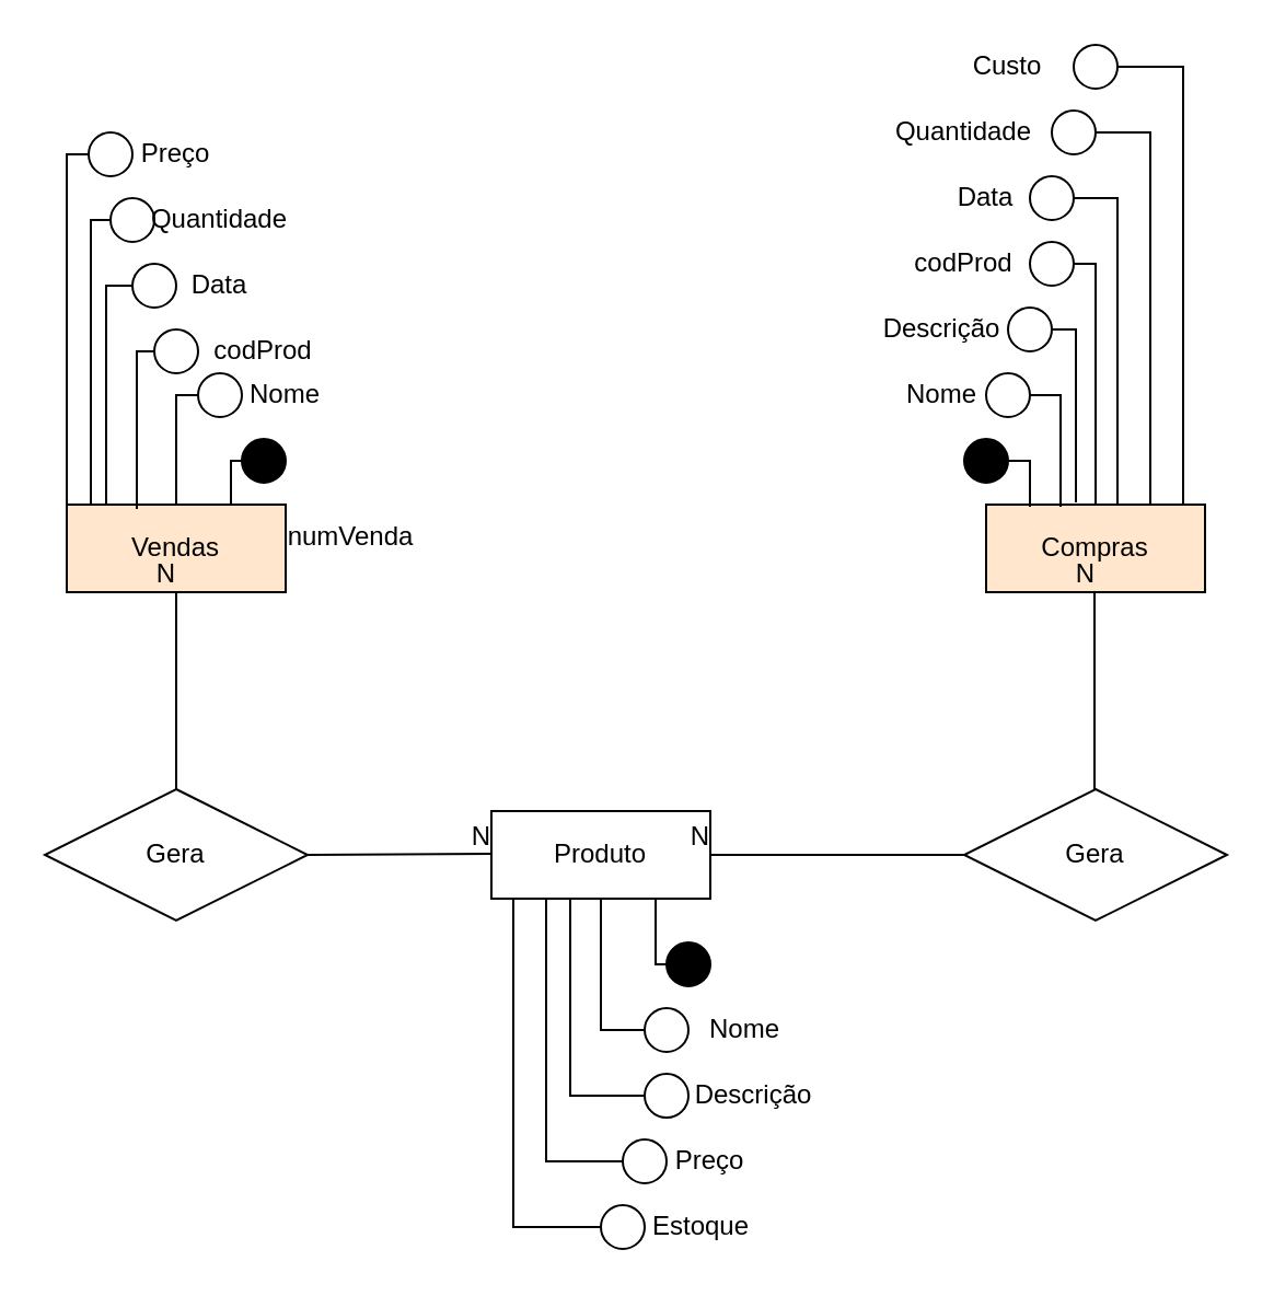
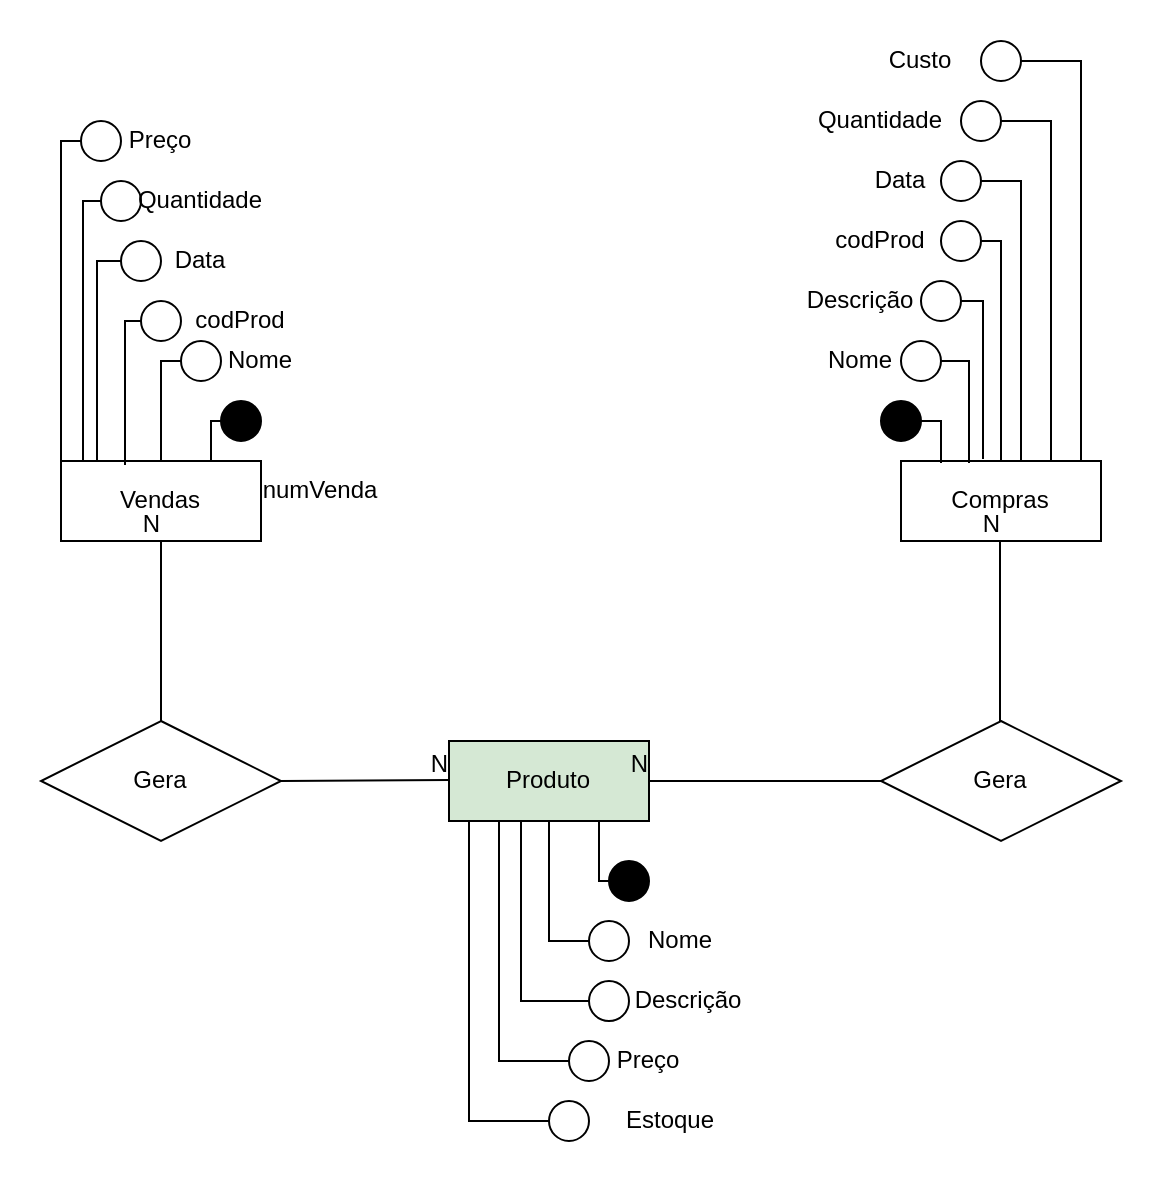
  <mxCell id="0" />
  <mxCell id="1" parent="0" />
  <mxCell id="2" value="Gera" style="shape=rhombus;perimeter=rhombusPerimeter;whiteSpace=wrap;html=1;align=center;" parent="1" vertex="1"><mxGeometry x="440" y="360" width="120" height="60" as="geometry" /></mxCell>
- <mxCell id="3" value="Vendas" style="whiteSpace=wrap;html=1;align=center;fillColor=#ffe6cc;" parent="1" vertex="1"><mxGeometry x="30" y="230" width="100" height="40" as="geometry" /></mxCell>
+ <mxCell id="3" value="Vendas" style="whiteSpace=wrap;html=1;align=center;" parent="1" vertex="1"><mxGeometry x="30" y="230" width="100" height="40" as="geometry" /></mxCell>
  <mxCell id="4" value="" style="endArrow=none;html=1;rounded=0;entryX=0.5;entryY=1;entryDx=0;entryDy=0;exitX=0.5;exitY=0;exitDx=0;exitDy=0;" parent="1" source="8" target="3" edge="1"><mxGeometry relative="1" as="geometry"><mxPoint x="80" y="350" as="sourcePoint" /><mxPoint x="184" y="320" as="targetPoint" /><Array as="points" /></mxGeometry></mxCell>
  <mxCell id="5" value="N" style="resizable=0;html=1;align=right;verticalAlign=bottom;" parent="4" connectable="0" vertex="1"><mxGeometry x="1" relative="1" as="geometry" /></mxCell>
- <mxCell id="6" value="Compras" style="whiteSpace=wrap;html=1;align=center;fillColor=#ffe6cc;" parent="1" vertex="1"><mxGeometry x="450" y="230" width="100" height="40" as="geometry" /></mxCell>
- <mxCell id="7" value="Produto" style="whiteSpace=wrap;html=1;align=center;" parent="1" vertex="1"><mxGeometry x="224" y="370" width="100" height="40" as="geometry" /></mxCell>
+ <mxCell id="6" value="Compras" style="whiteSpace=wrap;html=1;align=center;" parent="1" vertex="1"><mxGeometry x="450" y="230" width="100" height="40" as="geometry" /></mxCell>
+ <mxCell id="7" value="Produto" style="whiteSpace=wrap;html=1;align=center;fillColor=#d5e8d4;" parent="1" vertex="1"><mxGeometry x="224" y="370" width="100" height="40" as="geometry" /></mxCell>
  <mxCell id="8" value="Gera" style="shape=rhombus;perimeter=rhombusPerimeter;whiteSpace=wrap;html=1;align=center;" parent="1" vertex="1"><mxGeometry x="20" y="360" width="120" height="60" as="geometry" /></mxCell>
  <mxCell id="9" value="" style="endArrow=none;html=1;rounded=0;exitX=0;exitY=0.5;exitDx=0;exitDy=0;entryX=1;entryY=0.5;entryDx=0;entryDy=0;" parent="1" source="2" edge="1" target="7"><mxGeometry relative="1" as="geometry"><mxPoint x="393" y="389" as="sourcePoint" /><mxPoint x="330" y="389" as="targetPoint" /></mxGeometry></mxCell>
  <mxCell id="10" value="N" style="resizable=0;html=1;align=right;verticalAlign=bottom;" parent="9" connectable="0" vertex="1"><mxGeometry x="1" relative="1" as="geometry" /></mxCell>
  <mxCell id="11" value="" style="endArrow=none;html=1;rounded=0;exitX=1;exitY=0.5;exitDx=0;exitDy=0;" parent="1" source="8" edge="1"><mxGeometry relative="1" as="geometry"><mxPoint x="70" y="390" as="sourcePoint" /><mxPoint x="224" y="389.5" as="targetPoint" /></mxGeometry></mxCell>
  <mxCell id="12" value="N" style="resizable=0;html=1;align=right;verticalAlign=bottom;" parent="11" connectable="0" vertex="1"><mxGeometry x="1" relative="1" as="geometry" /></mxCell>
  <mxCell id="13" style="edgeStyle=orthogonalEdgeStyle;rounded=0;orthogonalLoop=1;jettySize=auto;html=1;exitX=0;exitY=0.5;exitDx=0;exitDy=0;entryX=0.75;entryY=1;entryDx=0;entryDy=0;endArrow=none;endFill=0;" parent="1" source="14" target="7" edge="1"><mxGeometry relative="1" as="geometry" /></mxCell>
  <mxCell id="14" value="" style="ellipse;whiteSpace=wrap;html=1;aspect=fixed;fillColor=#000000;" parent="1" vertex="1"><mxGeometry x="304" y="430" width="20" height="20" as="geometry" /></mxCell>
  <mxCell id="15" style="edgeStyle=orthogonalEdgeStyle;rounded=0;orthogonalLoop=1;jettySize=auto;html=1;exitX=0;exitY=0.5;exitDx=0;exitDy=0;entryX=0.5;entryY=1;entryDx=0;entryDy=0;endArrow=none;endFill=0;" parent="1" source="16" target="7" edge="1"><mxGeometry relative="1" as="geometry" /></mxCell>
  <mxCell id="16" value="" style="ellipse;whiteSpace=wrap;html=1;aspect=fixed;fillColor=#FFFFFF;" parent="1" vertex="1"><mxGeometry x="294" y="460" width="20" height="20" as="geometry" /></mxCell>
  <mxCell id="17" value="Nome" style="text;html=1;strokeColor=none;fillColor=none;align=center;verticalAlign=middle;whiteSpace=wrap;rounded=0;" parent="1" vertex="1"><mxGeometry x="320" y="460" width="40" height="20" as="geometry" /></mxCell>
  <mxCell id="18" style="edgeStyle=orthogonalEdgeStyle;rounded=0;orthogonalLoop=1;jettySize=auto;html=1;exitX=0;exitY=0.5;exitDx=0;exitDy=0;entryX=0.25;entryY=1;entryDx=0;entryDy=0;endArrow=none;endFill=0;" parent="1" source="19" target="7" edge="1"><mxGeometry relative="1" as="geometry" /></mxCell>
  <mxCell id="19" value="" style="ellipse;whiteSpace=wrap;html=1;aspect=fixed;fillColor=#FFFFFF;" parent="1" vertex="1"><mxGeometry x="284" y="520" width="20" height="20" as="geometry" /></mxCell>
  <mxCell id="20" value="Preço" style="text;html=1;strokeColor=none;fillColor=none;align=center;verticalAlign=middle;whiteSpace=wrap;rounded=0;" parent="1" vertex="1"><mxGeometry x="304" y="520" width="40" height="20" as="geometry" /></mxCell>
- <mxCell id="21" value="Estoque" style="text;html=1;strokeColor=none;fillColor=none;align=center;verticalAlign=middle;whiteSpace=wrap;rounded=0;" parent="1" vertex="1"><mxGeometry x="300" y="550" width="40" height="20" as="geometry" /></mxCell>
+ <mxCell id="21" value="Estoque" style="text;html=1;strokeColor=none;fillColor=none;align=center;verticalAlign=middle;whiteSpace=wrap;rounded=0;" parent="1" vertex="1"><mxGeometry x="315" y="550" width="40" height="20" as="geometry" /></mxCell>
  <mxCell id="22" style="edgeStyle=orthogonalEdgeStyle;rounded=0;orthogonalLoop=1;jettySize=auto;html=1;exitX=0;exitY=0.5;exitDx=0;exitDy=0;entryX=0.1;entryY=1;entryDx=0;entryDy=0;endArrow=none;endFill=0;entryPerimeter=0;" parent="1" source="23" target="7" edge="1"><mxGeometry relative="1" as="geometry" /></mxCell>
  <mxCell id="23" value="" style="ellipse;whiteSpace=wrap;html=1;aspect=fixed;fillColor=#FFFFFF;" parent="1" vertex="1"><mxGeometry x="274" y="550" width="20" height="20" as="geometry" /></mxCell>
  <mxCell id="24" value="" style="endArrow=none;html=1;rounded=0;entryX=0.5;entryY=1;entryDx=0;entryDy=0;exitX=0.5;exitY=0;exitDx=0;exitDy=0;" parent="1" edge="1"><mxGeometry relative="1" as="geometry"><mxPoint x="499.5" y="360" as="sourcePoint" /><mxPoint x="499.5" y="270" as="targetPoint" /><Array as="points" /></mxGeometry></mxCell>
  <mxCell id="25" value="N" style="resizable=0;html=1;align=right;verticalAlign=bottom;" parent="24" connectable="0" vertex="1"><mxGeometry x="1" relative="1" as="geometry" /></mxCell>
  <mxCell id="26" style="edgeStyle=orthogonalEdgeStyle;rounded=0;orthogonalLoop=1;jettySize=auto;html=1;exitX=1;exitY=0.5;exitDx=0;exitDy=0;endArrow=none;endFill=0;" parent="1" source="27" edge="1"><mxGeometry relative="1" as="geometry"><mxPoint x="470" y="231" as="targetPoint" /><Array as="points"><mxPoint x="470" y="210" /><mxPoint x="470" y="231" /></Array></mxGeometry></mxCell>
  <mxCell id="27" value="" style="ellipse;whiteSpace=wrap;html=1;aspect=fixed;fillColor=#000000;" parent="1" vertex="1"><mxGeometry x="440" y="200" width="20" height="20" as="geometry" /></mxCell>
  <mxCell id="28" style="edgeStyle=orthogonalEdgeStyle;rounded=0;orthogonalLoop=1;jettySize=auto;html=1;exitX=1;exitY=0.5;exitDx=0;exitDy=0;entryX=0.34;entryY=0.025;entryDx=0;entryDy=0;endArrow=none;endFill=0;entryPerimeter=0;" parent="1" source="29" target="6" edge="1"><mxGeometry relative="1" as="geometry"><Array as="points"><mxPoint x="484" y="180" /></Array></mxGeometry></mxCell>
  <mxCell id="29" value="" style="ellipse;whiteSpace=wrap;html=1;aspect=fixed;fillColor=#FFFFFF;" parent="1" vertex="1"><mxGeometry x="450" y="170" width="20" height="20" as="geometry" /></mxCell>
  <mxCell id="30" value="Nome" style="text;html=1;strokeColor=none;fillColor=none;align=center;verticalAlign=middle;whiteSpace=wrap;rounded=0;" parent="1" vertex="1"><mxGeometry x="410" y="170" width="40" height="20" as="geometry" /></mxCell>
  <mxCell id="31" style="edgeStyle=orthogonalEdgeStyle;rounded=0;orthogonalLoop=1;jettySize=auto;html=1;exitX=1;exitY=0.5;exitDx=0;exitDy=0;endArrow=none;endFill=0;" parent="1" source="32" edge="1" target="6"><mxGeometry relative="1" as="geometry"><mxPoint x="500" y="228" as="targetPoint" /><Array as="points"><mxPoint x="500" y="120" /></Array></mxGeometry></mxCell>
  <mxCell id="32" value="" style="ellipse;whiteSpace=wrap;html=1;aspect=fixed;fillColor=#FFFFFF;" parent="1" vertex="1"><mxGeometry x="470" y="110" width="20" height="20" as="geometry" /></mxCell>
  <mxCell id="33" value="codProd" style="text;html=1;strokeColor=none;fillColor=none;align=center;verticalAlign=middle;whiteSpace=wrap;rounded=0;" parent="1" vertex="1"><mxGeometry x="420" y="110" width="40" height="20" as="geometry" /></mxCell>
  <mxCell id="34" style="edgeStyle=orthogonalEdgeStyle;rounded=0;orthogonalLoop=1;jettySize=auto;html=1;exitX=1;exitY=0.5;exitDx=0;exitDy=0;endArrow=none;endFill=0;" parent="1" source="35" edge="1"><mxGeometry relative="1" as="geometry"><Array as="points"><mxPoint x="510" y="90" /></Array><mxPoint x="510" y="230" as="targetPoint" /></mxGeometry></mxCell>
  <mxCell id="35" value="" style="ellipse;whiteSpace=wrap;html=1;aspect=fixed;fillColor=#FFFFFF;" parent="1" vertex="1"><mxGeometry x="470" y="80" width="20" height="20" as="geometry" /></mxCell>
  <mxCell id="36" value="Quantidade" style="text;html=1;strokeColor=none;fillColor=none;align=center;verticalAlign=middle;whiteSpace=wrap;rounded=0;" parent="1" vertex="1"><mxGeometry x="420" y="50" width="40" height="20" as="geometry" /></mxCell>
  <mxCell id="37" style="edgeStyle=orthogonalEdgeStyle;rounded=0;orthogonalLoop=1;jettySize=auto;html=1;exitX=1;exitY=0.5;exitDx=0;exitDy=0;entryX=0.75;entryY=0;entryDx=0;entryDy=0;endArrow=none;endFill=0;" parent="1" source="38" target="6" edge="1"><mxGeometry relative="1" as="geometry" /></mxCell>
  <mxCell id="38" value="" style="ellipse;whiteSpace=wrap;html=1;aspect=fixed;fillColor=#FFFFFF;" parent="1" vertex="1"><mxGeometry x="480" y="50" width="20" height="20" as="geometry" /></mxCell>
  <mxCell id="39" value="Custo" style="text;html=1;strokeColor=none;fillColor=none;align=center;verticalAlign=middle;whiteSpace=wrap;rounded=0;" parent="1" vertex="1"><mxGeometry x="440" y="20" width="40" height="20" as="geometry" /></mxCell>
  <mxCell id="40" style="edgeStyle=orthogonalEdgeStyle;rounded=0;orthogonalLoop=1;jettySize=auto;html=1;exitX=0;exitY=0.5;exitDx=0;exitDy=0;entryX=0.75;entryY=0;entryDx=0;entryDy=0;endArrow=none;endFill=0;" parent="1" source="41" target="3" edge="1"><mxGeometry relative="1" as="geometry" /></mxCell>
  <mxCell id="41" value="" style="ellipse;whiteSpace=wrap;html=1;aspect=fixed;fillColor=#000000;" parent="1" vertex="1"><mxGeometry x="110" y="200" width="20" height="20" as="geometry" /></mxCell>
  <mxCell id="42" style="edgeStyle=orthogonalEdgeStyle;rounded=0;orthogonalLoop=1;jettySize=auto;html=1;exitX=0;exitY=0.5;exitDx=0;exitDy=0;entryX=0.5;entryY=0;entryDx=0;entryDy=0;endArrow=none;endFill=0;" parent="1" source="43" target="3" edge="1"><mxGeometry relative="1" as="geometry"><Array as="points"><mxPoint x="80" y="180" /></Array></mxGeometry></mxCell>
  <mxCell id="43" value="" style="ellipse;whiteSpace=wrap;html=1;aspect=fixed;fillColor=#FFFFFF;" parent="1" vertex="1"><mxGeometry x="90" y="170" width="20" height="20" as="geometry" /></mxCell>
  <mxCell id="44" style="edgeStyle=orthogonalEdgeStyle;rounded=0;orthogonalLoop=1;jettySize=auto;html=1;exitX=0;exitY=0.5;exitDx=0;exitDy=0;entryX=0.32;entryY=0.05;entryDx=0;entryDy=0;entryPerimeter=0;endArrow=none;endFill=0;" parent="1" source="45" target="3" edge="1"><mxGeometry relative="1" as="geometry"><Array as="points"><mxPoint x="62" y="160" /></Array></mxGeometry></mxCell>
  <mxCell id="45" value="" style="ellipse;whiteSpace=wrap;html=1;aspect=fixed;fillColor=#FFFFFF;" parent="1" vertex="1"><mxGeometry x="70" y="150" width="20" height="20" as="geometry" /></mxCell>
  <mxCell id="46" style="edgeStyle=orthogonalEdgeStyle;rounded=0;orthogonalLoop=1;jettySize=auto;html=1;exitX=0;exitY=0.5;exitDx=0;exitDy=0;entryX=0.18;entryY=0;entryDx=0;entryDy=0;entryPerimeter=0;endArrow=none;endFill=0;" parent="1" source="47" target="3" edge="1"><mxGeometry relative="1" as="geometry"><Array as="points"><mxPoint x="48" y="130" /></Array></mxGeometry></mxCell>
  <mxCell id="47" value="" style="ellipse;whiteSpace=wrap;html=1;aspect=fixed;fillColor=#FFFFFF;" parent="1" vertex="1"><mxGeometry x="60" y="120" width="20" height="20" as="geometry" /></mxCell>
  <mxCell id="48" style="edgeStyle=orthogonalEdgeStyle;rounded=0;orthogonalLoop=1;jettySize=auto;html=1;exitX=0;exitY=0.5;exitDx=0;exitDy=0;endArrow=none;endFill=0;" parent="1" source="49" edge="1"><mxGeometry relative="1" as="geometry"><mxPoint x="41" y="230" as="targetPoint" /><Array as="points"><mxPoint x="41" y="100" /></Array></mxGeometry></mxCell>
  <mxCell id="49" value="" style="ellipse;whiteSpace=wrap;html=1;aspect=fixed;fillColor=#FFFFFF;" parent="1" vertex="1"><mxGeometry x="50" y="90" width="20" height="20" as="geometry" /></mxCell>
  <mxCell id="50" value="numVenda" style="text;html=1;strokeColor=none;fillColor=none;align=center;verticalAlign=middle;whiteSpace=wrap;rounded=0;" parent="1" vertex="1"><mxGeometry x="140" y="235" width="40" height="20" as="geometry" /></mxCell>
  <mxCell id="51" value="Nome" style="text;html=1;strokeColor=none;fillColor=none;align=center;verticalAlign=middle;whiteSpace=wrap;rounded=0;" parent="1" vertex="1"><mxGeometry x="110" y="170" width="40" height="20" as="geometry" /></mxCell>
  <mxCell id="52" value="codProd" style="text;html=1;strokeColor=none;fillColor=none;align=center;verticalAlign=middle;whiteSpace=wrap;rounded=0;" parent="1" vertex="1"><mxGeometry x="100" y="150" width="40" height="20" as="geometry" /></mxCell>
  <mxCell id="53" style="edgeStyle=orthogonalEdgeStyle;rounded=0;orthogonalLoop=1;jettySize=auto;html=1;exitX=1;exitY=0.5;exitDx=0;exitDy=0;entryX=0.9;entryY=0;entryDx=0;entryDy=0;entryPerimeter=0;endArrow=none;endFill=0;" parent="1" source="54" target="6" edge="1"><mxGeometry relative="1" as="geometry" /></mxCell>
  <mxCell id="54" value="" style="ellipse;whiteSpace=wrap;html=1;aspect=fixed;fillColor=#FFFFFF;" parent="1" vertex="1"><mxGeometry x="490" y="20" width="20" height="20" as="geometry" /></mxCell>
  <mxCell id="55" value="Data" style="text;html=1;strokeColor=none;fillColor=none;align=center;verticalAlign=middle;whiteSpace=wrap;rounded=0;" parent="1" vertex="1"><mxGeometry x="430" y="80" width="40" height="20" as="geometry" /></mxCell>
  <mxCell id="56" value="Data" style="text;html=1;strokeColor=none;fillColor=none;align=center;verticalAlign=middle;whiteSpace=wrap;rounded=0;" parent="1" vertex="1"><mxGeometry x="80" y="120" width="40" height="20" as="geometry" /></mxCell>
  <mxCell id="57" value="Quantidade" style="text;html=1;strokeColor=none;fillColor=none;align=center;verticalAlign=middle;whiteSpace=wrap;rounded=0;" parent="1" vertex="1"><mxGeometry x="80" y="90" width="40" height="20" as="geometry" /></mxCell>
  <mxCell id="58" style="edgeStyle=orthogonalEdgeStyle;rounded=0;orthogonalLoop=1;jettySize=auto;html=1;exitX=0;exitY=0.5;exitDx=0;exitDy=0;entryX=0;entryY=0;entryDx=0;entryDy=0;endArrow=none;endFill=0;" parent="1" source="59" target="3" edge="1"><mxGeometry relative="1" as="geometry"><Array as="points"><mxPoint x="30" y="70" /></Array></mxGeometry></mxCell>
  <mxCell id="59" value="" style="ellipse;whiteSpace=wrap;html=1;aspect=fixed;fillColor=#FFFFFF;" parent="1" vertex="1"><mxGeometry x="40" y="60" width="20" height="20" as="geometry" /></mxCell>
  <mxCell id="60" value="Preço" style="text;html=1;strokeColor=none;fillColor=none;align=center;verticalAlign=middle;whiteSpace=wrap;rounded=0;" parent="1" vertex="1"><mxGeometry x="60" y="60" width="40" height="20" as="geometry" /></mxCell>
  <mxCell id="61" style="edgeStyle=orthogonalEdgeStyle;rounded=0;orthogonalLoop=1;jettySize=auto;html=1;exitX=0;exitY=0.5;exitDx=0;exitDy=0;entryX=0.36;entryY=1;entryDx=0;entryDy=0;entryPerimeter=0;endArrow=none;endFill=0;" parent="1" source="62" target="7" edge="1"><mxGeometry relative="1" as="geometry" /></mxCell>
  <mxCell id="62" value="" style="ellipse;whiteSpace=wrap;html=1;aspect=fixed;fillColor=#FFFFFF;" parent="1" vertex="1"><mxGeometry x="294" y="490" width="20" height="20" as="geometry" /></mxCell>
  <mxCell id="63" value="Descrição" style="text;html=1;strokeColor=none;fillColor=none;align=center;verticalAlign=middle;whiteSpace=wrap;rounded=0;" parent="1" vertex="1"><mxGeometry x="324" y="490" width="40" height="20" as="geometry" /></mxCell>
  <mxCell id="64" style="edgeStyle=orthogonalEdgeStyle;rounded=0;orthogonalLoop=1;jettySize=auto;html=1;exitX=1;exitY=0.5;exitDx=0;exitDy=0;entryX=0.41;entryY=-0.025;entryDx=0;entryDy=0;entryPerimeter=0;endArrow=none;endFill=0;" parent="1" source="65" target="6" edge="1"><mxGeometry relative="1" as="geometry"><Array as="points"><mxPoint x="491" y="150" /></Array></mxGeometry></mxCell>
  <mxCell id="65" value="" style="ellipse;whiteSpace=wrap;html=1;aspect=fixed;fillColor=#FFFFFF;" parent="1" vertex="1"><mxGeometry x="460" y="140" width="20" height="20" as="geometry" /></mxCell>
  <mxCell id="66" value="Descrição" style="text;html=1;strokeColor=none;fillColor=none;align=center;verticalAlign=middle;whiteSpace=wrap;rounded=0;" parent="1" vertex="1"><mxGeometry x="410" y="140" width="40" height="20" as="geometry" /></mxCell>
